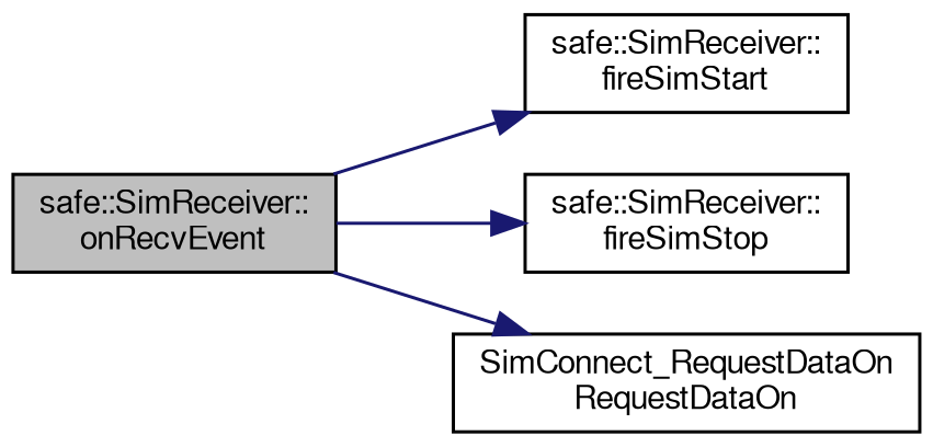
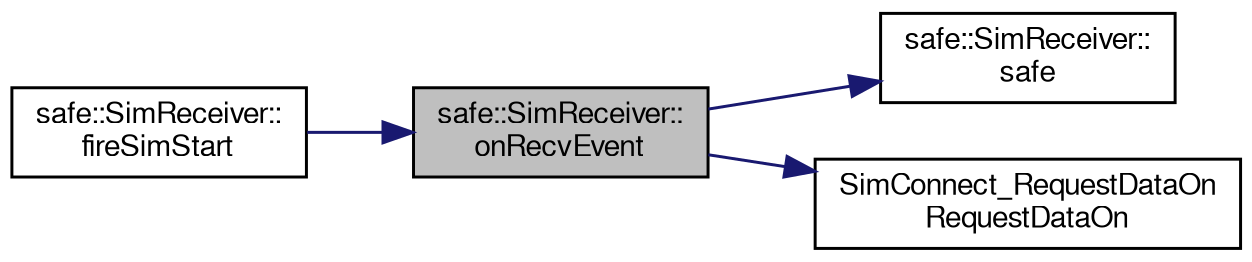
  digraph {
    rankdir=LR
    node [color=black fontname=FreeSans fontsize=10 shape=record]
    edge [color=midnightblue fontname=FreeSans fontsize=10 labelfontname=FreeSans labelfontsize=10 style=solid]
    n1 [fillcolor=grey75 fontcolor=black height=0.2 label="safe::SimReceiver::\lonRecvEvent" style=filled width=0.4]
    n2 [height=0.2 label="safe::SimReceiver::\lfireSimStart" width=0.4]
-   n3 [height=0.2 label="safe::SimReceiver::\lfireSimStop" width=0.4]
+   n3 [height=0.2 label="safe::SimReceiver::\lsafe" width=0.4]
    n4 [height=0.2 label="SimConnect_RequestDataOn\lRequestDataOn" width=0.4]
-   n1 -> n2
+   n2 -> n1
    n1 -> n3
    n1 -> n4
  }
